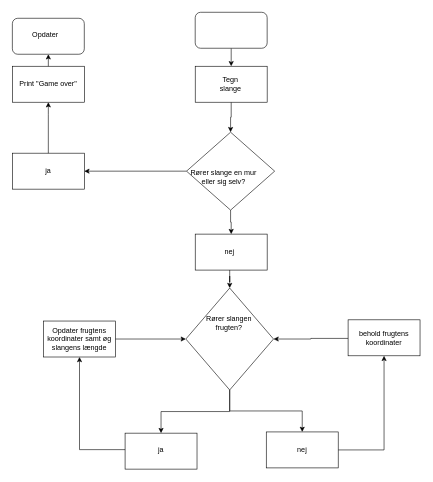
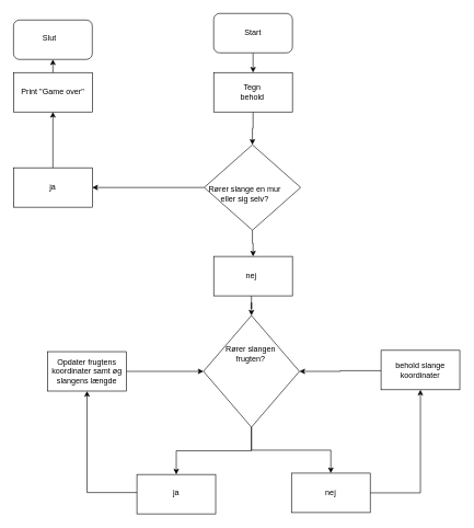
  <mxCell id="0" />
  <mxCell id="1" parent="0" />
  <mxCell id="2" value="" style="edgeStyle=orthogonalEdgeStyle;rounded=0;orthogonalLoop=1;jettySize=auto;html=1;" edge="1" parent="1" source="3"><mxGeometry relative="1" as="geometry"><mxPoint x="385" y="110" as="targetPoint" /></mxGeometry></mxCell>
  <mxCell id="3" value="" style="rounded=1;whiteSpace=wrap;html=1;" vertex="1" parent="1"><mxGeometry x="325" y="20" width="120" height="60" as="geometry" /></mxCell>
+ <mxCell id="4" value="Start" style="text;html=1;strokeColor=none;fillColor=none;align=center;verticalAlign=middle;whiteSpace=wrap;rounded=0;" vertex="1" parent="1"><mxGeometry x="355" y="35" width="60" height="30" as="geometry" /></mxCell>
  <mxCell id="5" style="edgeStyle=orthogonalEdgeStyle;rounded=0;orthogonalLoop=1;jettySize=auto;html=1;entryX=0.5;entryY=0;entryDx=0;entryDy=0;" edge="1" parent="1" source="6" target="19"><mxGeometry relative="1" as="geometry"><mxPoint x="385" y="220" as="targetPoint" /></mxGeometry></mxCell>
  <mxCell id="6" value="" style="rounded=0;whiteSpace=wrap;html=1;" vertex="1" parent="1"><mxGeometry x="325" y="110" width="120" height="60" as="geometry" /></mxCell>
- <mxCell id="7" value="Tegn slange" style="text;html=1;strokeColor=none;fillColor=none;align=center;verticalAlign=middle;whiteSpace=wrap;rounded=0;" vertex="1" parent="1"><mxGeometry x="354" y="125" width="60" height="30" as="geometry" /></mxCell>
+ <mxCell id="7" value="Tegn behold" style="text;html=1;strokeColor=none;fillColor=none;align=center;verticalAlign=middle;whiteSpace=wrap;rounded=0;" vertex="1" parent="1"><mxGeometry x="354" y="125" width="60" height="30" as="geometry" /></mxCell>
  <mxCell id="8" value="" style="edgeStyle=orthogonalEdgeStyle;rounded=0;orthogonalLoop=1;jettySize=auto;html=1;exitX=0.5;exitY=1;exitDx=0;exitDy=0;" edge="1" parent="1" source="19" target="15"><mxGeometry relative="1" as="geometry"><mxPoint x="385" y="280" as="sourcePoint" /></mxGeometry></mxCell>
  <mxCell id="9" value="" style="rounded=0;whiteSpace=wrap;html=1;" vertex="1" parent="1"><mxGeometry x="20" y="110" width="120" height="60" as="geometry" /></mxCell>
  <mxCell id="10" style="edgeStyle=orthogonalEdgeStyle;rounded=0;orthogonalLoop=1;jettySize=auto;html=1;" edge="1" parent="1" source="11"><mxGeometry relative="1" as="geometry"><mxPoint x="80.034" y="90" as="targetPoint" /></mxGeometry></mxCell>
  <mxCell id="11" value="Print &quot;Game over&quot;" style="text;html=1;strokeColor=none;fillColor=none;align=center;verticalAlign=middle;whiteSpace=wrap;rounded=0;" vertex="1" parent="1"><mxGeometry x="20" y="110" width="120" height="60" as="geometry" /></mxCell>
  <mxCell id="12" value="" style="rounded=0;whiteSpace=wrap;html=1;" vertex="1" parent="1"><mxGeometry x="20" y="255" width="120" height="60" as="geometry" /></mxCell>
  <mxCell id="13" style="edgeStyle=orthogonalEdgeStyle;rounded=0;orthogonalLoop=1;jettySize=auto;html=1;" edge="1" parent="1" source="14"><mxGeometry relative="1" as="geometry"><mxPoint x="80" y="170" as="targetPoint" /><Array as="points"><mxPoint x="80" y="190" /><mxPoint x="80" y="190" /></Array></mxGeometry></mxCell>
  <mxCell id="14" value="ja" style="text;html=1;strokeColor=none;fillColor=none;align=center;verticalAlign=middle;whiteSpace=wrap;rounded=0;" vertex="1" parent="1"><mxGeometry x="20" y="255" width="120" height="60" as="geometry" /></mxCell>
  <mxCell id="15" value="" style="whiteSpace=wrap;html=1;rounded=0;" vertex="1" parent="1"><mxGeometry x="325" y="390" width="120" height="60" as="geometry" /></mxCell>
  <mxCell id="16" style="edgeStyle=orthogonalEdgeStyle;rounded=0;orthogonalLoop=1;jettySize=auto;html=1;entryX=0.5;entryY=0;entryDx=0;entryDy=0;" edge="1" parent="1" source="17" target="23"><mxGeometry relative="1" as="geometry"><mxPoint x="382.517" y="480" as="targetPoint" /></mxGeometry></mxCell>
  <mxCell id="17" value="nej" style="text;html=1;strokeColor=none;fillColor=none;align=center;verticalAlign=middle;whiteSpace=wrap;rounded=0;" vertex="1" parent="1"><mxGeometry x="325" y="390" width="115" height="60" as="geometry" /></mxCell>
  <mxCell id="18" style="edgeStyle=orthogonalEdgeStyle;rounded=0;orthogonalLoop=1;jettySize=auto;html=1;entryX=1;entryY=0.5;entryDx=0;entryDy=0;" edge="1" parent="1" source="19" target="14"><mxGeometry relative="1" as="geometry" /></mxCell>
  <mxCell id="19" value="" style="rhombus;whiteSpace=wrap;html=1;" vertex="1" parent="1"><mxGeometry x="310.5" y="220" width="147" height="130" as="geometry" /></mxCell>
  <mxCell id="20" value="Rører slange en mur eller sig selv?" style="text;html=1;strokeColor=none;fillColor=none;align=center;verticalAlign=middle;whiteSpace=wrap;rounded=0;" vertex="1" parent="1"><mxGeometry x="315" y="265" width="115" height="60" as="geometry" /></mxCell>
  <mxCell id="21" value="" style="edgeStyle=orthogonalEdgeStyle;rounded=0;orthogonalLoop=1;jettySize=auto;html=1;" edge="1" parent="1" source="23" target="25"><mxGeometry relative="1" as="geometry" /></mxCell>
  <mxCell id="22" value="" style="edgeStyle=orthogonalEdgeStyle;rounded=0;orthogonalLoop=1;jettySize=auto;html=1;" edge="1" parent="1" source="23" target="34"><mxGeometry relative="1" as="geometry" /></mxCell>
  <mxCell id="23" value="" style="rhombus;whiteSpace=wrap;html=1;" vertex="1" parent="1"><mxGeometry x="309.38" y="480" width="146.25" height="170" as="geometry" /></mxCell>
  <mxCell id="24" value="Rører slangen frugten?" style="text;html=1;strokeColor=none;fillColor=none;align=center;verticalAlign=middle;whiteSpace=wrap;rounded=0;" vertex="1" parent="1"><mxGeometry x="340" y="505" width="82.5" height="65" as="geometry" /></mxCell>
  <mxCell id="25" value="" style="whiteSpace=wrap;html=1;" vertex="1" parent="1"><mxGeometry x="208.005" y="722" width="120" height="60" as="geometry" /></mxCell>
  <mxCell id="26" value="" style="edgeStyle=orthogonalEdgeStyle;rounded=0;orthogonalLoop=1;jettySize=auto;html=1;" edge="1" parent="1" source="27" target="28"><mxGeometry relative="1" as="geometry" /></mxCell>
  <mxCell id="27" value="ja" style="text;html=1;strokeColor=none;fillColor=none;align=center;verticalAlign=middle;whiteSpace=wrap;rounded=0;" vertex="1" parent="1"><mxGeometry x="208.01" y="722" width="119.99" height="55" as="geometry" /></mxCell>
  <mxCell id="28" value="" style="whiteSpace=wrap;html=1;" vertex="1" parent="1"><mxGeometry x="72.005" y="535" width="120" height="60" as="geometry" /></mxCell>
  <mxCell id="29" style="edgeStyle=orthogonalEdgeStyle;rounded=0;orthogonalLoop=1;jettySize=auto;html=1;" edge="1" parent="1" source="30" target="23"><mxGeometry relative="1" as="geometry" /></mxCell>
  <mxCell id="30" value="Opdater frugtens koordinater samt øg slangens længde" style="text;html=1;strokeColor=none;fillColor=none;align=center;verticalAlign=middle;whiteSpace=wrap;rounded=0;" vertex="1" parent="1"><mxGeometry x="72.01" y="535" width="119.99" height="60" as="geometry" /></mxCell>
  <mxCell id="31" value="" style="rounded=1;whiteSpace=wrap;html=1;" vertex="1" parent="1"><mxGeometry x="20" y="30" width="120" height="60" as="geometry" /></mxCell>
- <mxCell id="32" value="Opdater" style="text;html=1;strokeColor=none;fillColor=none;align=center;verticalAlign=middle;whiteSpace=wrap;rounded=0;" vertex="1" parent="1"><mxGeometry x="30" y="35" width="90" height="45" as="geometry" /></mxCell>
+ <mxCell id="32" value="Slut" style="text;html=1;strokeColor=none;fillColor=none;align=center;verticalAlign=middle;whiteSpace=wrap;rounded=0;" vertex="1" parent="1"><mxGeometry x="30" y="35" width="90" height="45" as="geometry" /></mxCell>
  <mxCell id="33" style="edgeStyle=orthogonalEdgeStyle;rounded=0;orthogonalLoop=1;jettySize=auto;html=1;" edge="1" parent="1" source="34" target="36"><mxGeometry relative="1" as="geometry" /></mxCell>
  <mxCell id="34" value="" style="whiteSpace=wrap;html=1;" vertex="1" parent="1"><mxGeometry x="443.505" y="720" width="120" height="60" as="geometry" /></mxCell>
  <mxCell id="35" value="nej" style="text;html=1;strokeColor=none;fillColor=none;align=center;verticalAlign=middle;whiteSpace=wrap;rounded=0;" vertex="1" parent="1"><mxGeometry x="446" y="720" width="115" height="60" as="geometry" /></mxCell>
  <mxCell id="36" value="" style="whiteSpace=wrap;html=1;" vertex="1" parent="1"><mxGeometry x="580" y="533" width="120" height="60" as="geometry" /></mxCell>
  <mxCell id="37" style="edgeStyle=orthogonalEdgeStyle;rounded=0;orthogonalLoop=1;jettySize=auto;html=1;entryX=1;entryY=0.5;entryDx=0;entryDy=0;" edge="1" parent="1" source="38" target="23"><mxGeometry relative="1" as="geometry" /></mxCell>
- <mxCell id="38" value="behold frugtens koordinater" style="text;html=1;strokeColor=none;fillColor=none;align=center;verticalAlign=middle;whiteSpace=wrap;rounded=0;" vertex="1" parent="1"><mxGeometry x="580" y="535" width="120" height="58" as="geometry" /></mxCell>
+ <mxCell id="38" value="behold slange koordinater" style="text;html=1;strokeColor=none;fillColor=none;align=center;verticalAlign=middle;whiteSpace=wrap;rounded=0;" vertex="1" parent="1"><mxGeometry x="580" y="535" width="120" height="58" as="geometry" /></mxCell>
